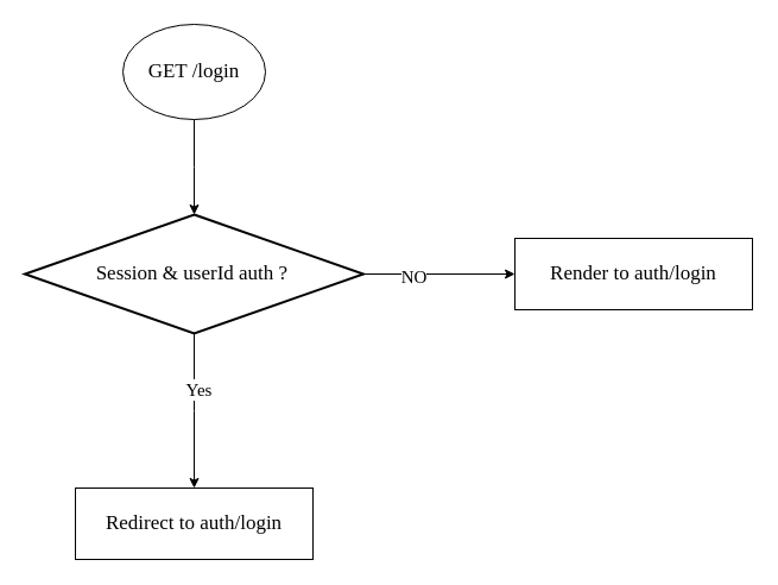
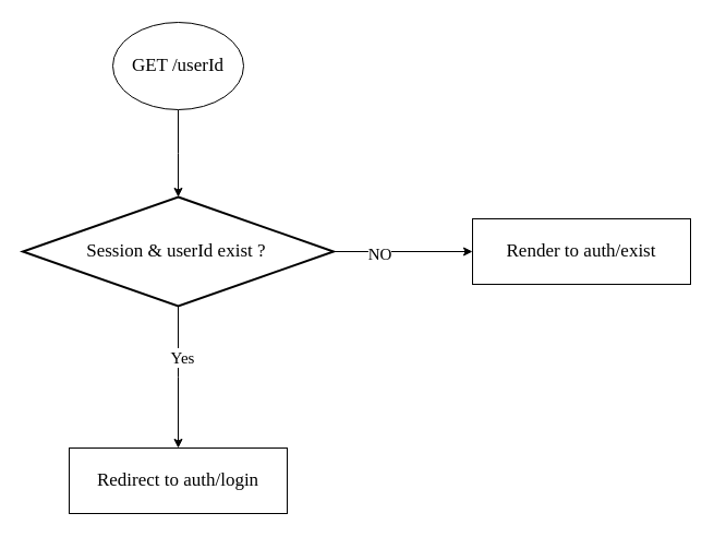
  <mxCell id="0" />
  <mxCell id="1" parent="0" />
  <mxCell id="2" value="" style="edgeStyle=orthogonalEdgeStyle;rounded=0;orthogonalLoop=1;jettySize=auto;html=1;" edge="1" parent="1" source="3"><mxGeometry relative="1" as="geometry"><mxPoint x="163" y="180" as="targetPoint" /></mxGeometry></mxCell>
- <mxCell id="3" value="&lt;font style=&quot;font-size: 17px&quot; face=&quot;Comic Sans MS&quot;&gt;GET /login&lt;/font&gt;" style="ellipse;whiteSpace=wrap;html=1;" vertex="1" parent="1"><mxGeometry x="103" y="20" width="120" height="80" as="geometry" /></mxCell>
+ <mxCell id="3" value="&lt;font style=&quot;font-size: 17px&quot; face=&quot;Comic Sans MS&quot;&gt;GET /userId&lt;/font&gt;" style="ellipse;whiteSpace=wrap;html=1;" vertex="1" parent="1"><mxGeometry x="103" y="20" width="120" height="80" as="geometry" /></mxCell>
  <mxCell id="4" value="" style="edgeStyle=orthogonalEdgeStyle;rounded=0;orthogonalLoop=1;jettySize=auto;html=1;entryX=0;entryY=0.5;entryDx=0;entryDy=0;" edge="1" parent="1" source="8" target="9"><mxGeometry relative="1" as="geometry"><mxPoint x="385.5" y="230" as="targetPoint" /></mxGeometry></mxCell>
  <mxCell id="5" value="&lt;font style=&quot;font-size: 15px&quot; face=&quot;Comic Sans MS&quot;&gt;NO&lt;/font&gt;" style="text;html=1;resizable=0;points=[];align=center;verticalAlign=middle;labelBackgroundColor=#ffffff;" vertex="1" connectable="0" parent="4"><mxGeometry x="-0.349" y="-1" relative="1" as="geometry"><mxPoint as="offset" /></mxGeometry></mxCell>
  <mxCell id="6" value="" style="edgeStyle=orthogonalEdgeStyle;rounded=0;orthogonalLoop=1;jettySize=auto;html=1;" edge="1" parent="1" source="8"><mxGeometry relative="1" as="geometry"><mxPoint x="163" y="410" as="targetPoint" /></mxGeometry></mxCell>
  <mxCell id="7" value="&lt;font style=&quot;font-size: 15px&quot; face=&quot;Comic Sans MS&quot;&gt;Yes&lt;/font&gt;" style="text;html=1;resizable=0;points=[];align=center;verticalAlign=middle;labelBackgroundColor=#ffffff;" vertex="1" connectable="0" parent="6"><mxGeometry x="-0.292" y="3" relative="1" as="geometry"><mxPoint as="offset" /></mxGeometry></mxCell>
- <mxCell id="8" value="&lt;font style=&quot;font-size: 17px&quot; face=&quot;Comic Sans MS&quot;&gt;Session &amp;amp; userId auth ?&amp;nbsp;&lt;/font&gt;" style="strokeWidth=2;html=1;shape=mxgraph.flowchart.decision;whiteSpace=wrap;" vertex="1" parent="1"><mxGeometry x="20.5" y="180" width="285" height="100" as="geometry" /></mxCell>
- <mxCell id="9" value="&lt;font style=&quot;font-size: 17px&quot; face=&quot;Comic Sans MS&quot;&gt;Render to auth/login&lt;/font&gt;" style="rounded=0;whiteSpace=wrap;html=1;" vertex="1" parent="1"><mxGeometry x="433" y="200" width="200" height="60" as="geometry" /></mxCell>
+ <mxCell id="8" value="&lt;font style=&quot;font-size: 17px&quot; face=&quot;Comic Sans MS&quot;&gt;Session &amp;amp; userId exist ?&amp;nbsp;&lt;/font&gt;" style="strokeWidth=2;html=1;shape=mxgraph.flowchart.decision;whiteSpace=wrap;" vertex="1" parent="1"><mxGeometry x="20.5" y="180" width="285" height="100" as="geometry" /></mxCell>
+ <mxCell id="9" value="&lt;font style=&quot;font-size: 17px&quot; face=&quot;Comic Sans MS&quot;&gt;Render to auth/exist&lt;/font&gt;" style="rounded=0;whiteSpace=wrap;html=1;" vertex="1" parent="1"><mxGeometry x="433" y="200" width="200" height="60" as="geometry" /></mxCell>
  <mxCell id="10" value="&lt;font style=&quot;font-size: 17px&quot; face=&quot;Comic Sans MS&quot;&gt;Redirect to auth/login&lt;/font&gt;" style="rounded=0;whiteSpace=wrap;html=1;" vertex="1" parent="1"><mxGeometry x="63" y="410" width="200" height="60" as="geometry" /></mxCell>
